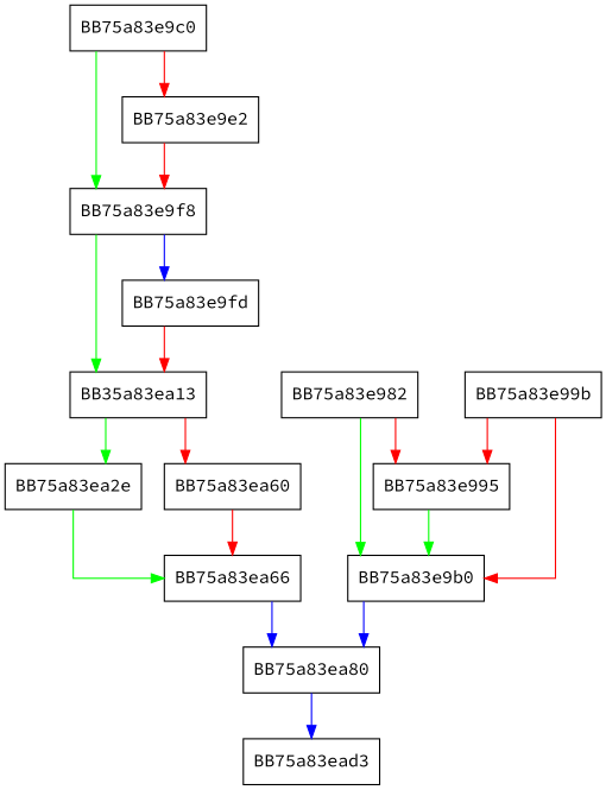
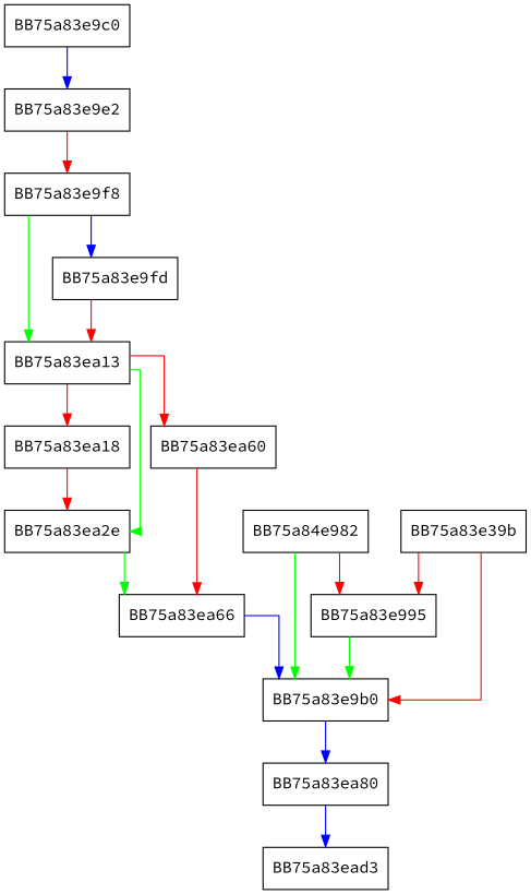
  digraph {
    fontname="Source Code Pro"
    splines=ortho
    node [fontname="Source Code Pro" shape=box]
    edge [color=red fontname="Source Code Pro"]
    n1 [label=BB75a83e9c0]
    BB75a83e9f8
    BB75a83e9e2
-   BB75a83e982
+   BB75a83e982 [label=BB75a84e982]
    BB75a83e9b0
    BB75a83e995
-   BB75a83ea13 [label=BB35a83ea13]
+   BB75a83ea13
    BB75a83e9fd
    BB75a83ea80
-   BB75a83e99b
+   BB75a83e99b [label=BB75a83e39b]
    BB75a83ea2e
+   BB75a83ea18
    BB75a83ea60
    BB75a83ea66
    BB75a83ead3
-   n1 -> BB75a83e9f8 [color=green]
-   n1 -> BB75a83e9e2
+   n1 -> BB75a83e9e2 [color=blue]
    BB75a83e9f8 -> BB75a83ea13 [color=green]
    BB75a83e9f8 -> BB75a83e9fd [color=blue]
    BB75a83e9e2 -> BB75a83e9f8
    BB75a83e982 -> BB75a83e9b0 [color=green]
    BB75a83e982 -> BB75a83e995
    BB75a83e9b0 -> BB75a83ea80 [color=blue]
    BB75a83e995 -> BB75a83e9b0 [color=green]
    BB75a83ea13 -> BB75a83ea2e [color=green]
+   BB75a83ea13 -> BB75a83ea18
    BB75a83ea13 -> BB75a83ea60
    BB75a83e9fd -> BB75a83ea13
    BB75a83ea80 -> BB75a83ead3 [color=blue]
    BB75a83e99b -> BB75a83e9b0
    BB75a83e99b -> BB75a83e995
    BB75a83ea2e -> BB75a83ea66 [color=green]
+   BB75a83ea18 -> BB75a83ea2e
    BB75a83ea60 -> BB75a83ea66
-   BB75a83ea66 -> BB75a83ea80 [color=blue]
+   BB75a83ea66 -> BB75a83e9b0 [color=blue]
  }
